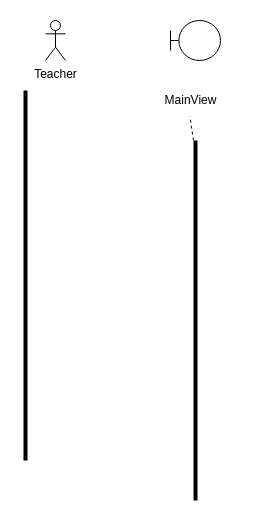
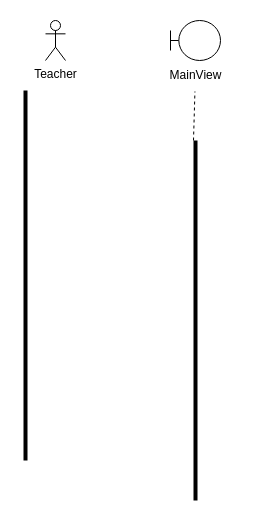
  <mxCell id="0" />
  <mxCell id="1" parent="0" />
  <mxCell id="2" value="Teacher&lt;br&gt;" style="shape=umlActor;verticalLabelPosition=bottom;verticalAlign=top;html=1;outlineConnect=0;" vertex="1" parent="1"><mxGeometry x="45" y="20" width="20" height="40" as="geometry" /></mxCell>
  <mxCell id="3" value="" style="line;strokeWidth=4;direction=south;html=1;perimeter=backbonePerimeter;points=[];outlineConnect=0;" vertex="1" parent="1"><mxGeometry x="20" y="90" width="10" height="370" as="geometry" /></mxCell>
  <mxCell id="4" value="" style="shape=umlBoundary;whiteSpace=wrap;html=1;" vertex="1" parent="1"><mxGeometry x="170" y="20" width="50" height="40" as="geometry" /></mxCell>
- <mxCell id="5" value="MainView" style="text;html=1;align=center;verticalAlign=middle;resizable=0;points=[];autosize=1;strokeColor=none;fillColor=none;" vertex="1" parent="1"><mxGeometry x="150" y="85" width="80" height="30" as="geometry" /></mxCell>
+ <mxCell id="5" value="MainView" style="text;html=1;align=center;verticalAlign=middle;resizable=0;points=[];autosize=1;strokeColor=none;fillColor=none;" vertex="1" parent="1"><mxGeometry x="155" y="60" width="80" height="30" as="geometry" /></mxCell>
  <mxCell id="6" value="" style="endArrow=none;dashed=1;html=1;rounded=0;entryX=0.493;entryY=1.033;entryDx=0;entryDy=0;entryPerimeter=0;" edge="1" parent="1" source="7" target="5"><mxGeometry width="50" height="50" relative="1" as="geometry"><mxPoint x="194" y="110" as="sourcePoint" /><mxPoint x="220" y="130" as="targetPoint" /></mxGeometry></mxCell>
  <mxCell id="7" value="" style="line;strokeWidth=4;direction=south;html=1;perimeter=backbonePerimeter;points=[];outlineConnect=0;" vertex="1" parent="1"><mxGeometry x="175" y="140" width="40" height="360" as="geometry" /></mxCell>
